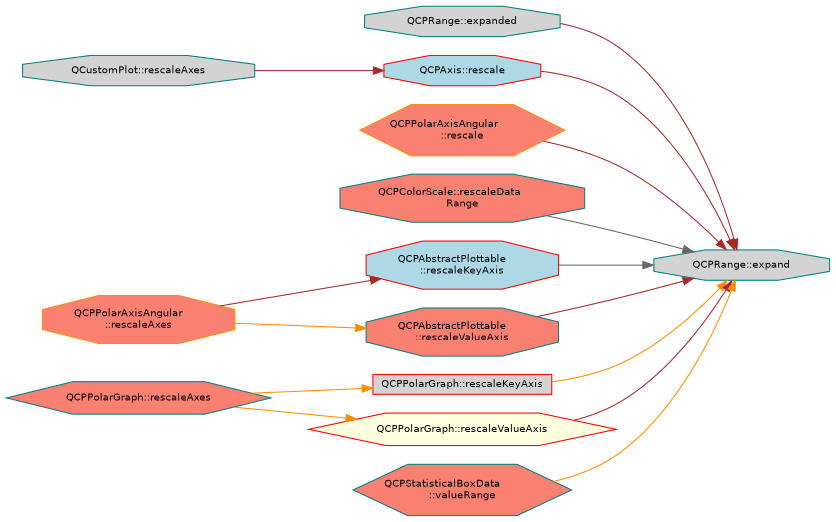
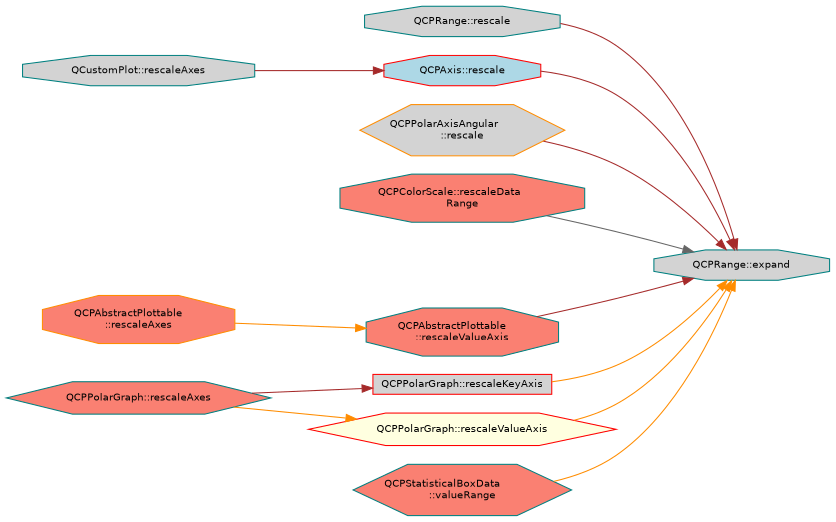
  digraph {
    rankdir=RL
    node [color=teal fillcolor=lightgrey fontname=Helvetica fontsize=10 shape=octagon style=filled]
    edge [color=brown dir=back fontname=Helvetica fontsize=10 labelfontname=Helvetica labelfontsize=10 style=solid]
    n1 [fontcolor=black height=0.2 label="QCPRange::expand" width=0.4]
-   n2 [height=0.2 label="QCPRange::expanded" width=0.4]
+   n2 [height=0.2 label="QCPRange::rescale" width=0.4]
    n3 [color=red fillcolor=lightblue height=0.2 label="QCPAxis::rescale" width=0.4]
-   n4 [color=darkorange fillcolor=salmon height=0.2 label="QCPPolarAxisAngular\l::rescale" shape=hexagon width=0.4]
+   n4 [color=darkorange height=0.2 label="QCPPolarAxisAngular\l::rescale" shape=hexagon width=0.4]
    n5 [fillcolor=salmon height=0.2 label="QCPColorScale::rescaleData\lRange" width=0.4]
-   n6 [color=red fillcolor=lightblue height=0.2 label="QCPAbstractPlottable\l::rescaleKeyAxis" width=0.4]
    n7 [color=red height=0.2 label="QCPPolarGraph::rescaleKeyAxis" shape=box width=0.4]
    n8 [fillcolor=salmon height=0.2 label="QCPAbstractPlottable\l::rescaleValueAxis" width=0.4]
    n9 [color=red fillcolor=lightyellow height=0.2 label="QCPPolarGraph::rescaleValueAxis" shape=hexagon width=0.4]
    n10 [fillcolor=salmon height=0.2 label="QCPStatisticalBoxData\l::valueRange" shape=hexagon width=0.4]
    n11 [height=0.2 label="QCustomPlot::rescaleAxes" width=0.4]
-   n12 [color=darkorange fillcolor=salmon height=0.2 label="QCPPolarAxisAngular\l::rescaleAxes" width=0.4]
+   n12 [color=darkorange fillcolor=salmon height=0.2 label="QCPAbstractPlottable\l::rescaleAxes" width=0.4]
    n13 [fillcolor=salmon height=0.2 label="QCPPolarGraph::rescaleAxes" shape=hexagon width=0.4]
    n1 -> n2
    n1 -> n3
    n1 -> n4
    n1 -> n5 [color=gray40]
-   n1 -> n6 [color=gray40]
    n1 -> n7 [color=darkorange]
    n1 -> n8
-   n1 -> n9
+   n1 -> n9 [color=darkorange]
    n1 -> n10 [color=darkorange]
    n3 -> n11
-   n6 -> n12
-   n7 -> n13 [color=darkorange]
+   n7 -> n13
    n8 -> n12 [color=darkorange]
    n9 -> n13 [color=darkorange]
  }
